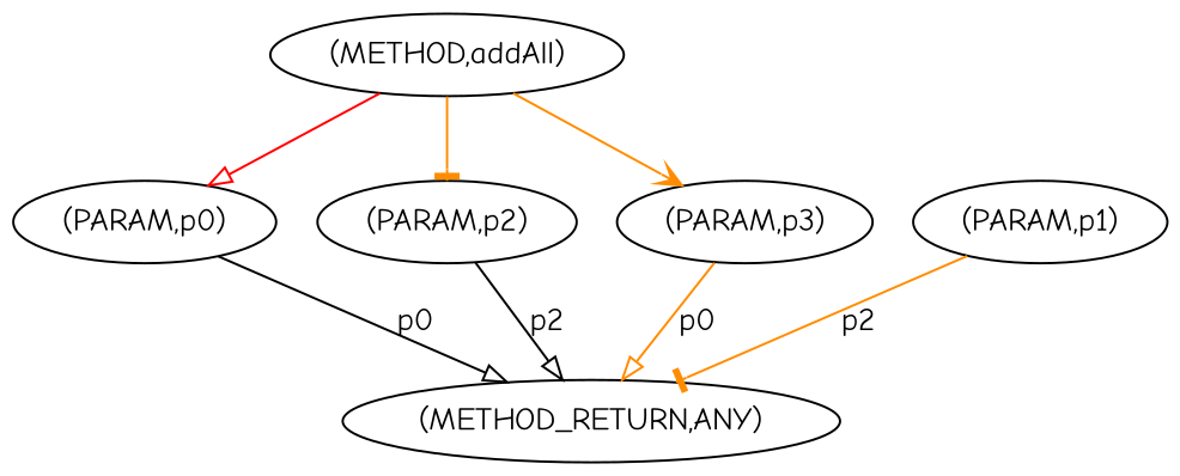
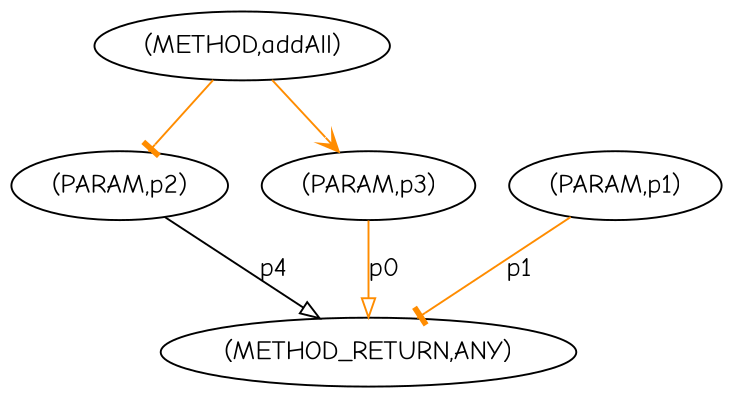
  digraph {
    fontname="Comic Neue"
    node [fontname="Comic Neue"]
    edge [arrowhead=onormal color=darkorange fontname="Comic Neue"]
    n1 [label=<(METHOD,addAll)>]
-   n2 [label=<(PARAM,p0)>]
    n3 [label=<(PARAM,p2)>]
    n4 [label=<(PARAM,p3)>]
    n5 [label=<(METHOD_RETURN,ANY)>]
    n6 [label=<(PARAM,p1)>]
-   n1 -> n2 [color=red]
    n1 -> n3 [arrowhead=tee]
    n1 -> n4 [arrowhead=vee]
-   n2 -> n5 [color=black label=p0]
-   n3 -> n5 [color=black label=p2]
+   n3 -> n5 [color=black label=p4]
    n4 -> n5 [label=p0]
-   n6 -> n5 [arrowhead=tee label=p2]
+   n6 -> n5 [arrowhead=tee label=p1]
  }
